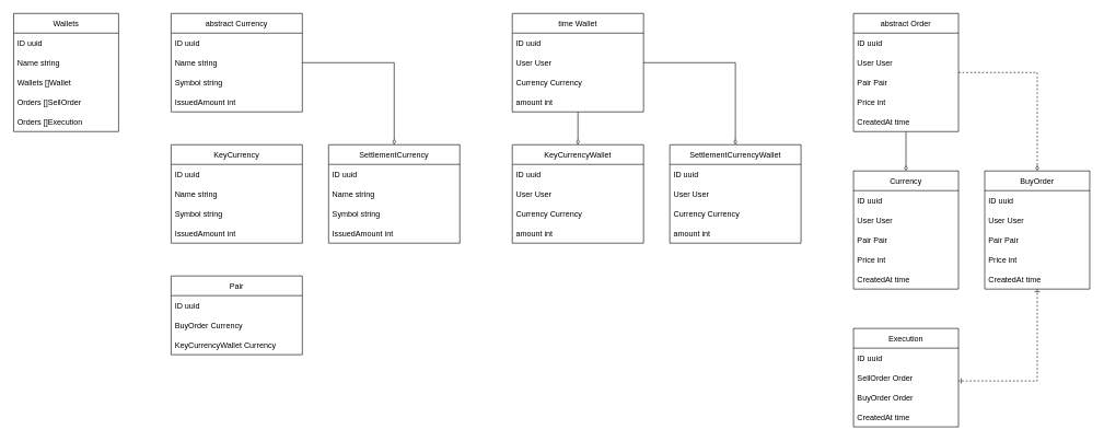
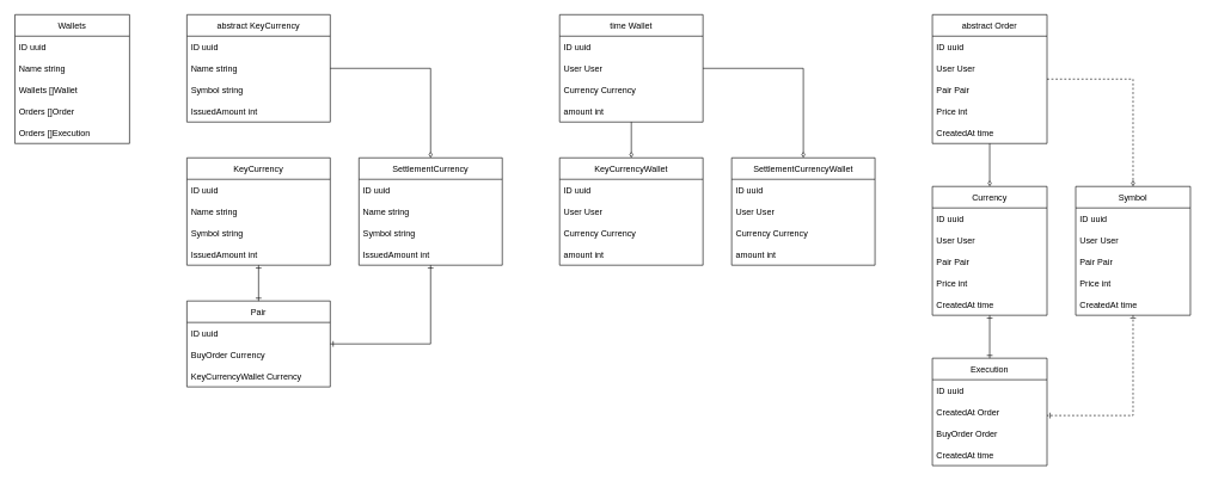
  <mxCell id="0" />
  <mxCell id="1" parent="0" />
  <mxCell id="2" style="edgeStyle=orthogonalEdgeStyle;rounded=0;orthogonalLoop=1;jettySize=auto;html=1;entryX=0.5;entryY=0;entryDx=0;entryDy=0;endArrow=diamondThin;endFill=0;" parent="1" source="4" target="42" edge="1"><mxGeometry relative="1" as="geometry" /></mxCell>
  <mxCell id="3" style="edgeStyle=orthogonalEdgeStyle;rounded=0;orthogonalLoop=1;jettySize=auto;html=1;entryX=0.5;entryY=0;entryDx=0;entryDy=0;endArrow=diamondThin;endFill=0;" parent="1" source="4" target="47" edge="1"><mxGeometry relative="1" as="geometry" /></mxCell>
  <mxCell id="4" value="time Wallet" style="swimlane;fontStyle=0;childLayout=stackLayout;horizontal=1;startSize=30;horizontalStack=0;resizeParent=1;resizeParentMax=0;resizeLast=0;collapsible=1;marginBottom=0;" parent="1" vertex="1"><mxGeometry x="780" y="20" width="200" height="150" as="geometry" /></mxCell>
  <mxCell id="5" value="ID uuid" style="text;strokeColor=none;fillColor=none;align=left;verticalAlign=middle;spacingLeft=4;spacingRight=4;overflow=hidden;points=[[0,0.5],[1,0.5]];portConstraint=eastwest;rotatable=0;" parent="4" vertex="1"><mxGeometry y="30" width="200" height="30" as="geometry" /></mxCell>
  <mxCell id="6" value="User User" style="text;strokeColor=none;fillColor=none;align=left;verticalAlign=middle;spacingLeft=4;spacingRight=4;overflow=hidden;points=[[0,0.5],[1,0.5]];portConstraint=eastwest;rotatable=0;" parent="4" vertex="1"><mxGeometry y="60" width="200" height="30" as="geometry" /></mxCell>
  <mxCell id="7" value="Currency Currency" style="text;strokeColor=none;fillColor=none;align=left;verticalAlign=middle;spacingLeft=4;spacingRight=4;overflow=hidden;points=[[0,0.5],[1,0.5]];portConstraint=eastwest;rotatable=0;" parent="4" vertex="1"><mxGeometry y="90" width="200" height="30" as="geometry" /></mxCell>
  <mxCell id="8" value="amount int" style="text;strokeColor=none;fillColor=none;align=left;verticalAlign=middle;spacingLeft=4;spacingRight=4;overflow=hidden;points=[[0,0.5],[1,0.5]];portConstraint=eastwest;rotatable=0;" parent="4" vertex="1"><mxGeometry y="120" width="200" height="30" as="geometry" /></mxCell>
  <mxCell id="9" value="Wallets" style="swimlane;fontStyle=0;childLayout=stackLayout;horizontal=1;startSize=30;horizontalStack=0;resizeParent=1;resizeParentMax=0;resizeLast=0;collapsible=1;marginBottom=0;" parent="1" vertex="1"><mxGeometry x="20" y="20" width="160" height="180" as="geometry" /></mxCell>
  <mxCell id="10" value="ID uuid" style="text;strokeColor=none;fillColor=none;align=left;verticalAlign=middle;spacingLeft=4;spacingRight=4;overflow=hidden;points=[[0,0.5],[1,0.5]];portConstraint=eastwest;rotatable=0;" parent="9" vertex="1"><mxGeometry y="30" width="160" height="30" as="geometry" /></mxCell>
  <mxCell id="11" value="Name string" style="text;strokeColor=none;fillColor=none;align=left;verticalAlign=middle;spacingLeft=4;spacingRight=4;overflow=hidden;points=[[0,0.5],[1,0.5]];portConstraint=eastwest;rotatable=0;" parent="9" vertex="1"><mxGeometry y="60" width="160" height="30" as="geometry" /></mxCell>
  <mxCell id="12" value="Wallets []Wallet" style="text;strokeColor=none;fillColor=none;align=left;verticalAlign=middle;spacingLeft=4;spacingRight=4;overflow=hidden;points=[[0,0.5],[1,0.5]];portConstraint=eastwest;rotatable=0;" parent="9" vertex="1"><mxGeometry y="90" width="160" height="30" as="geometry" /></mxCell>
- <mxCell id="13" value="Orders []SellOrder" style="text;strokeColor=none;fillColor=none;align=left;verticalAlign=middle;spacingLeft=4;spacingRight=4;overflow=hidden;points=[[0,0.5],[1,0.5]];portConstraint=eastwest;rotatable=0;" parent="9" vertex="1"><mxGeometry y="120" width="160" height="30" as="geometry" /></mxCell>
+ <mxCell id="13" value="Orders []Order" style="text;strokeColor=none;fillColor=none;align=left;verticalAlign=middle;spacingLeft=4;spacingRight=4;overflow=hidden;points=[[0,0.5],[1,0.5]];portConstraint=eastwest;rotatable=0;" parent="9" vertex="1"><mxGeometry y="120" width="160" height="30" as="geometry" /></mxCell>
  <mxCell id="14" value="Orders []Execution" style="text;strokeColor=none;fillColor=none;align=left;verticalAlign=middle;spacingLeft=4;spacingRight=4;overflow=hidden;points=[[0,0.5],[1,0.5]];portConstraint=eastwest;rotatable=0;" parent="9" vertex="1"><mxGeometry y="150" width="160" height="30" as="geometry" /></mxCell>
  <mxCell id="15" value="Pair" style="swimlane;fontStyle=0;childLayout=stackLayout;horizontal=1;startSize=30;horizontalStack=0;resizeParent=1;resizeParentMax=0;resizeLast=0;collapsible=1;marginBottom=0;" parent="1" vertex="1"><mxGeometry y="420" width="200" height="120" as="geometry" x="260" /></mxCell>
  <mxCell id="16" value="ID uuid" style="text;strokeColor=none;fillColor=none;align=left;verticalAlign=middle;spacingLeft=4;spacingRight=4;overflow=hidden;points=[[0,0.5],[1,0.5]];portConstraint=eastwest;rotatable=0;" parent="15" vertex="1"><mxGeometry y="30" width="200" height="30" as="geometry" /></mxCell>
  <mxCell id="17" value="BuyOrder Currency" style="text;strokeColor=none;fillColor=none;align=left;verticalAlign=middle;spacingLeft=4;spacingRight=4;overflow=hidden;points=[[0,0.5],[1,0.5]];portConstraint=eastwest;rotatable=0;" parent="15" vertex="1"><mxGeometry y="60" width="200" height="30" as="geometry" /></mxCell>
  <mxCell id="18" value="KeyCurrencyWallet Currency" style="text;strokeColor=none;fillColor=none;align=left;verticalAlign=middle;spacingLeft=4;spacingRight=4;overflow=hidden;points=[[0,0.5],[1,0.5]];portConstraint=eastwest;rotatable=0;" parent="15" vertex="1"><mxGeometry y="90" width="200" height="30" as="geometry" /></mxCell>
  <mxCell id="19" value="Execution" style="swimlane;fontStyle=0;childLayout=stackLayout;horizontal=1;startSize=30;horizontalStack=0;resizeParent=1;resizeParentMax=0;resizeLast=0;collapsible=1;marginBottom=0;" parent="1" vertex="1"><mxGeometry x="1300" y="500" width="160" height="150" as="geometry" /></mxCell>
  <mxCell id="20" value="ID uuid" style="text;strokeColor=none;fillColor=none;align=left;verticalAlign=middle;spacingLeft=4;spacingRight=4;overflow=hidden;points=[[0,0.5],[1,0.5]];portConstraint=eastwest;rotatable=0;" parent="19" vertex="1"><mxGeometry y="30" width="160" height="30" as="geometry" /></mxCell>
- <mxCell id="21" value="SellOrder Order" style="text;strokeColor=none;fillColor=none;align=left;verticalAlign=middle;spacingLeft=4;spacingRight=4;overflow=hidden;points=[[0,0.5],[1,0.5]];portConstraint=eastwest;rotatable=0;" parent="19" vertex="1"><mxGeometry y="60" width="160" height="30" as="geometry" /></mxCell>
+ <mxCell id="21" value="CreatedAt Order" style="text;strokeColor=none;fillColor=none;align=left;verticalAlign=middle;spacingLeft=4;spacingRight=4;overflow=hidden;points=[[0,0.5],[1,0.5]];portConstraint=eastwest;rotatable=0;" parent="19" vertex="1"><mxGeometry y="60" width="160" height="30" as="geometry" /></mxCell>
  <mxCell id="22" value="BuyOrder Order" style="text;strokeColor=none;fillColor=none;align=left;verticalAlign=middle;spacingLeft=4;spacingRight=4;overflow=hidden;points=[[0,0.5],[1,0.5]];portConstraint=eastwest;rotatable=0;" parent="19" vertex="1"><mxGeometry y="90" width="160" height="30" as="geometry" /></mxCell>
  <mxCell id="23" value="CreatedAt time" style="text;strokeColor=none;fillColor=none;align=left;verticalAlign=middle;spacingLeft=4;spacingRight=4;overflow=hidden;points=[[0,0.5],[1,0.5]];portConstraint=eastwest;rotatable=0;" parent="19" vertex="1"><mxGeometry y="120" width="160" height="30" as="geometry" /></mxCell>
+ <mxCell id="24" style="edgeStyle=orthogonalEdgeStyle;rounded=0;orthogonalLoop=1;jettySize=auto;html=1;startArrow=ERone;startFill=0;endArrow=ERone;endFill=0;" parent="1" source="25" target="15" edge="1"><mxGeometry relative="1" as="geometry" /></mxCell>
  <mxCell id="25" value="KeyCurrency" style="swimlane;fontStyle=0;childLayout=stackLayout;horizontal=1;startSize=30;horizontalStack=0;resizeParent=1;resizeParentMax=0;resizeLast=0;collapsible=1;marginBottom=0;" parent="1" vertex="1"><mxGeometry y="220" width="200" height="150" as="geometry" x="260" /></mxCell>
  <mxCell id="26" value="ID uuid" style="text;strokeColor=none;fillColor=none;align=left;verticalAlign=middle;spacingLeft=4;spacingRight=4;overflow=hidden;points=[[0,0.5],[1,0.5]];portConstraint=eastwest;rotatable=0;" parent="25" vertex="1"><mxGeometry y="30" width="200" height="30" as="geometry" /></mxCell>
  <mxCell id="27" value="Name string" style="text;strokeColor=none;fillColor=none;align=left;verticalAlign=middle;spacingLeft=4;spacingRight=4;overflow=hidden;points=[[0,0.5],[1,0.5]];portConstraint=eastwest;rotatable=0;" parent="25" vertex="1"><mxGeometry y="60" width="200" height="30" as="geometry" /></mxCell>
  <mxCell id="28" value="Symbol string" style="text;strokeColor=none;fillColor=none;align=left;verticalAlign=middle;spacingLeft=4;spacingRight=4;overflow=hidden;points=[[0,0.5],[1,0.5]];portConstraint=eastwest;rotatable=0;" vertex="1" parent="25"><mxGeometry y="90" width="200" height="30" as="geometry" /></mxCell>
  <mxCell id="29" value="IssuedAmount int" style="text;strokeColor=none;fillColor=none;align=left;verticalAlign=middle;spacingLeft=4;spacingRight=4;overflow=hidden;points=[[0,0.5],[1,0.5]];portConstraint=eastwest;rotatable=0;" parent="25" vertex="1"><mxGeometry y="120" width="200" height="30" as="geometry" /></mxCell>
+ <mxCell id="30" style="edgeStyle=orthogonalEdgeStyle;rounded=0;orthogonalLoop=1;jettySize=auto;html=1;startArrow=ERone;startFill=0;endArrow=ERone;endFill=0;" parent="1" source="31" target="15" edge="1"><mxGeometry relative="1" as="geometry"><Array as="points"><mxPoint x="600" y="480" /></Array></mxGeometry></mxCell>
  <mxCell id="31" value="SettlementCurrency" style="swimlane;fontStyle=0;childLayout=stackLayout;horizontal=1;startSize=30;horizontalStack=0;resizeParent=1;resizeParentMax=0;resizeLast=0;collapsible=1;marginBottom=0;" parent="1" vertex="1"><mxGeometry x="500" y="220" width="200" height="150" as="geometry" /></mxCell>
  <mxCell id="32" value="ID uuid" style="text;strokeColor=none;fillColor=none;align=left;verticalAlign=middle;spacingLeft=4;spacingRight=4;overflow=hidden;points=[[0,0.5],[1,0.5]];portConstraint=eastwest;rotatable=0;" parent="31" vertex="1"><mxGeometry y="30" width="200" height="30" as="geometry" /></mxCell>
  <mxCell id="33" value="Name string" style="text;strokeColor=none;fillColor=none;align=left;verticalAlign=middle;spacingLeft=4;spacingRight=4;overflow=hidden;points=[[0,0.5],[1,0.5]];portConstraint=eastwest;rotatable=0;" parent="31" vertex="1"><mxGeometry y="60" width="200" height="30" as="geometry" /></mxCell>
  <mxCell id="34" value="Symbol string" style="text;strokeColor=none;fillColor=none;align=left;verticalAlign=middle;spacingLeft=4;spacingRight=4;overflow=hidden;points=[[0,0.5],[1,0.5]];portConstraint=eastwest;rotatable=0;" vertex="1" parent="31"><mxGeometry y="90" width="200" height="30" as="geometry" /></mxCell>
  <mxCell id="35" value="IssuedAmount int" style="text;strokeColor=none;fillColor=none;align=left;verticalAlign=middle;spacingLeft=4;spacingRight=4;overflow=hidden;points=[[0,0.5],[1,0.5]];portConstraint=eastwest;rotatable=0;" parent="31" vertex="1"><mxGeometry y="120" width="200" height="30" as="geometry" /></mxCell>
  <mxCell id="36" style="edgeStyle=orthogonalEdgeStyle;rounded=0;orthogonalLoop=1;jettySize=auto;html=1;entryX=0.5;entryY=0;entryDx=0;entryDy=0;endArrow=diamondThin;endFill=0;" parent="1" source="37" target="31" edge="1"><mxGeometry relative="1" as="geometry" /></mxCell>
- <mxCell id="37" value="abstract Currency" style="swimlane;fontStyle=0;childLayout=stackLayout;horizontal=1;startSize=30;horizontalStack=0;resizeParent=1;resizeParentMax=0;resizeLast=0;collapsible=1;marginBottom=0;" parent="1" vertex="1"><mxGeometry y="20" width="200" height="150" as="geometry" x="260" /></mxCell>
+ <mxCell id="37" value="abstract KeyCurrency" style="swimlane;fontStyle=0;childLayout=stackLayout;horizontal=1;startSize=30;horizontalStack=0;resizeParent=1;resizeParentMax=0;resizeLast=0;collapsible=1;marginBottom=0;" parent="1" vertex="1"><mxGeometry y="20" width="200" height="150" as="geometry" x="260" /></mxCell>
  <mxCell id="38" value="ID uuid" style="text;strokeColor=none;fillColor=none;align=left;verticalAlign=middle;spacingLeft=4;spacingRight=4;overflow=hidden;points=[[0,0.5],[1,0.5]];portConstraint=eastwest;rotatable=0;" parent="37" vertex="1"><mxGeometry y="30" width="200" height="30" as="geometry" /></mxCell>
  <mxCell id="39" value="Name string" style="text;strokeColor=none;fillColor=none;align=left;verticalAlign=middle;spacingLeft=4;spacingRight=4;overflow=hidden;points=[[0,0.5],[1,0.5]];portConstraint=eastwest;rotatable=0;" parent="37" vertex="1"><mxGeometry y="60" width="200" height="30" as="geometry" /></mxCell>
  <mxCell id="40" value="Symbol string" style="text;strokeColor=none;fillColor=none;align=left;verticalAlign=middle;spacingLeft=4;spacingRight=4;overflow=hidden;points=[[0,0.5],[1,0.5]];portConstraint=eastwest;rotatable=0;" vertex="1" parent="37"><mxGeometry y="90" width="200" height="30" as="geometry" /></mxCell>
  <mxCell id="41" value="IssuedAmount int" style="text;strokeColor=none;fillColor=none;align=left;verticalAlign=middle;spacingLeft=4;spacingRight=4;overflow=hidden;points=[[0,0.5],[1,0.5]];portConstraint=eastwest;rotatable=0;" parent="37" vertex="1"><mxGeometry y="120" width="200" height="30" as="geometry" /></mxCell>
  <mxCell id="42" value="KeyCurrencyWallet" style="swimlane;fontStyle=0;childLayout=stackLayout;horizontal=1;startSize=30;horizontalStack=0;resizeParent=1;resizeParentMax=0;resizeLast=0;collapsible=1;marginBottom=0;" parent="1" vertex="1"><mxGeometry x="780" y="220" width="200" height="150" as="geometry" /></mxCell>
  <mxCell id="43" value="ID uuid" style="text;strokeColor=none;fillColor=none;align=left;verticalAlign=middle;spacingLeft=4;spacingRight=4;overflow=hidden;points=[[0,0.5],[1,0.5]];portConstraint=eastwest;rotatable=0;" parent="42" vertex="1"><mxGeometry y="30" width="200" height="30" as="geometry" /></mxCell>
  <mxCell id="44" value="User User" style="text;strokeColor=none;fillColor=none;align=left;verticalAlign=middle;spacingLeft=4;spacingRight=4;overflow=hidden;points=[[0,0.5],[1,0.5]];portConstraint=eastwest;rotatable=0;" parent="42" vertex="1"><mxGeometry y="60" width="200" height="30" as="geometry" /></mxCell>
  <mxCell id="45" value="Currency Currency" style="text;strokeColor=none;fillColor=none;align=left;verticalAlign=middle;spacingLeft=4;spacingRight=4;overflow=hidden;points=[[0,0.5],[1,0.5]];portConstraint=eastwest;rotatable=0;" parent="42" vertex="1"><mxGeometry y="90" width="200" height="30" as="geometry" /></mxCell>
  <mxCell id="46" value="amount int" style="text;strokeColor=none;fillColor=none;align=left;verticalAlign=middle;spacingLeft=4;spacingRight=4;overflow=hidden;points=[[0,0.5],[1,0.5]];portConstraint=eastwest;rotatable=0;" parent="42" vertex="1"><mxGeometry y="120" width="200" height="30" as="geometry" /></mxCell>
  <mxCell id="47" value="SettlementCurrencyWallet" style="swimlane;fontStyle=0;childLayout=stackLayout;horizontal=1;startSize=30;horizontalStack=0;resizeParent=1;resizeParentMax=0;resizeLast=0;collapsible=1;marginBottom=0;" parent="1" vertex="1"><mxGeometry x="1020" y="220" width="200" height="150" as="geometry" /></mxCell>
  <mxCell id="48" value="ID uuid" style="text;strokeColor=none;fillColor=none;align=left;verticalAlign=middle;spacingLeft=4;spacingRight=4;overflow=hidden;points=[[0,0.5],[1,0.5]];portConstraint=eastwest;rotatable=0;" parent="47" vertex="1"><mxGeometry y="30" width="200" height="30" as="geometry" /></mxCell>
  <mxCell id="49" value="User User" style="text;strokeColor=none;fillColor=none;align=left;verticalAlign=middle;spacingLeft=4;spacingRight=4;overflow=hidden;points=[[0,0.5],[1,0.5]];portConstraint=eastwest;rotatable=0;" parent="47" vertex="1"><mxGeometry y="60" width="200" height="30" as="geometry" /></mxCell>
  <mxCell id="50" value="Currency Currency" style="text;strokeColor=none;fillColor=none;align=left;verticalAlign=middle;spacingLeft=4;spacingRight=4;overflow=hidden;points=[[0,0.5],[1,0.5]];portConstraint=eastwest;rotatable=0;" parent="47" vertex="1"><mxGeometry y="90" width="200" height="30" as="geometry" /></mxCell>
  <mxCell id="51" value="amount int" style="text;strokeColor=none;fillColor=none;align=left;verticalAlign=middle;spacingLeft=4;spacingRight=4;overflow=hidden;points=[[0,0.5],[1,0.5]];portConstraint=eastwest;rotatable=0;" parent="47" vertex="1"><mxGeometry y="120" width="200" height="30" as="geometry" /></mxCell>
  <mxCell id="52" style="edgeStyle=orthogonalEdgeStyle;rounded=0;orthogonalLoop=1;jettySize=auto;html=1;entryX=0.5;entryY=0;entryDx=0;entryDy=0;endArrow=diamondThin;endFill=0;" parent="1" source="54" target="61" edge="1"><mxGeometry relative="1" as="geometry" /></mxCell>
  <mxCell id="53" style="edgeStyle=orthogonalEdgeStyle;rounded=0;orthogonalLoop=1;jettySize=auto;html=1;entryX=0.5;entryY=0;entryDx=0;entryDy=0;endArrow=diamondThin;endFill=0;dashed=1;" parent="1" source="54" target="68" edge="1"><mxGeometry relative="1" as="geometry" /></mxCell>
  <mxCell id="54" value="abstract Order" style="swimlane;fontStyle=0;childLayout=stackLayout;horizontal=1;startSize=30;horizontalStack=0;resizeParent=1;resizeParentMax=0;resizeLast=0;collapsible=1;marginBottom=0;" parent="1" vertex="1"><mxGeometry x="1300" y="20" width="160" height="180" as="geometry" /></mxCell>
  <mxCell id="55" value="ID uuid" style="text;strokeColor=none;fillColor=none;align=left;verticalAlign=middle;spacingLeft=4;spacingRight=4;overflow=hidden;points=[[0,0.5],[1,0.5]];portConstraint=eastwest;rotatable=0;" parent="54" vertex="1"><mxGeometry y="30" width="160" height="30" as="geometry" /></mxCell>
  <mxCell id="56" value="User User" style="text;strokeColor=none;fillColor=none;align=left;verticalAlign=middle;spacingLeft=4;spacingRight=4;overflow=hidden;points=[[0,0.5],[1,0.5]];portConstraint=eastwest;rotatable=0;" parent="54" vertex="1"><mxGeometry y="60" width="160" height="30" as="geometry" /></mxCell>
  <mxCell id="57" value="Pair Pair" style="text;strokeColor=none;fillColor=none;align=left;verticalAlign=middle;spacingLeft=4;spacingRight=4;overflow=hidden;points=[[0,0.5],[1,0.5]];portConstraint=eastwest;rotatable=0;" parent="54" vertex="1"><mxGeometry y="90" width="160" height="30" as="geometry" /></mxCell>
  <mxCell id="58" value="Price int" style="text;strokeColor=none;fillColor=none;align=left;verticalAlign=middle;spacingLeft=4;spacingRight=4;overflow=hidden;points=[[0,0.5],[1,0.5]];portConstraint=eastwest;rotatable=0;" parent="54" vertex="1"><mxGeometry y="120" width="160" height="30" as="geometry" /></mxCell>
  <mxCell id="59" value="CreatedAt time" style="text;strokeColor=none;fillColor=none;align=left;verticalAlign=middle;spacingLeft=4;spacingRight=4;overflow=hidden;points=[[0,0.5],[1,0.5]];portConstraint=eastwest;rotatable=0;" parent="54" vertex="1"><mxGeometry y="150" width="160" height="30" as="geometry" /></mxCell>
+ <mxCell id="60" style="edgeStyle=orthogonalEdgeStyle;rounded=0;orthogonalLoop=1;jettySize=auto;html=1;entryX=0.5;entryY=0;entryDx=0;entryDy=0;startArrow=ERone;startFill=0;endArrow=ERone;endFill=0;" parent="1" source="61" target="19" edge="1"><mxGeometry relative="1" as="geometry" /></mxCell>
  <mxCell id="61" value="Currency" style="swimlane;fontStyle=0;childLayout=stackLayout;horizontal=1;startSize=30;horizontalStack=0;resizeParent=1;resizeParentMax=0;resizeLast=0;collapsible=1;marginBottom=0;" parent="1" vertex="1"><mxGeometry x="1300" y="260" width="160" height="180" as="geometry" /></mxCell>
  <mxCell id="62" value="ID uuid" style="text;strokeColor=none;fillColor=none;align=left;verticalAlign=middle;spacingLeft=4;spacingRight=4;overflow=hidden;points=[[0,0.5],[1,0.5]];portConstraint=eastwest;rotatable=0;" parent="61" vertex="1"><mxGeometry y="30" width="160" height="30" as="geometry" /></mxCell>
  <mxCell id="63" value="User User" style="text;strokeColor=none;fillColor=none;align=left;verticalAlign=middle;spacingLeft=4;spacingRight=4;overflow=hidden;points=[[0,0.5],[1,0.5]];portConstraint=eastwest;rotatable=0;" parent="61" vertex="1"><mxGeometry y="60" width="160" height="30" as="geometry" /></mxCell>
  <mxCell id="64" value="Pair Pair" style="text;strokeColor=none;fillColor=none;align=left;verticalAlign=middle;spacingLeft=4;spacingRight=4;overflow=hidden;points=[[0,0.5],[1,0.5]];portConstraint=eastwest;rotatable=0;" parent="61" vertex="1"><mxGeometry y="90" width="160" height="30" as="geometry" /></mxCell>
  <mxCell id="65" value="Price int" style="text;strokeColor=none;fillColor=none;align=left;verticalAlign=middle;spacingLeft=4;spacingRight=4;overflow=hidden;points=[[0,0.5],[1,0.5]];portConstraint=eastwest;rotatable=0;" parent="61" vertex="1"><mxGeometry y="120" width="160" height="30" as="geometry" /></mxCell>
  <mxCell id="66" value="CreatedAt time" style="text;strokeColor=none;fillColor=none;align=left;verticalAlign=middle;spacingLeft=4;spacingRight=4;overflow=hidden;points=[[0,0.5],[1,0.5]];portConstraint=eastwest;rotatable=0;" parent="61" vertex="1"><mxGeometry y="150" width="160" height="30" as="geometry" /></mxCell>
  <mxCell id="67" style="edgeStyle=orthogonalEdgeStyle;rounded=0;orthogonalLoop=1;jettySize=auto;html=1;endArrow=ERone;endFill=0;startArrow=ERone;startFill=0;dashed=1;" parent="1" source="68" target="19" edge="1"><mxGeometry relative="1" as="geometry"><Array as="points"><mxPoint x="1580" y="580" /></Array></mxGeometry></mxCell>
- <mxCell id="68" value="BuyOrder" style="swimlane;fontStyle=0;childLayout=stackLayout;horizontal=1;startSize=30;horizontalStack=0;resizeParent=1;resizeParentMax=0;resizeLast=0;collapsible=1;marginBottom=0;" parent="1" vertex="1"><mxGeometry x="1500" y="260" width="160" height="180" as="geometry" /></mxCell>
+ <mxCell id="68" value="Symbol" style="swimlane;fontStyle=0;childLayout=stackLayout;horizontal=1;startSize=30;horizontalStack=0;resizeParent=1;resizeParentMax=0;resizeLast=0;collapsible=1;marginBottom=0;" parent="1" vertex="1"><mxGeometry x="1500" y="260" width="160" height="180" as="geometry" /></mxCell>
  <mxCell id="69" value="ID uuid" style="text;strokeColor=none;fillColor=none;align=left;verticalAlign=middle;spacingLeft=4;spacingRight=4;overflow=hidden;points=[[0,0.5],[1,0.5]];portConstraint=eastwest;rotatable=0;" parent="68" vertex="1"><mxGeometry y="30" width="160" height="30" as="geometry" /></mxCell>
  <mxCell id="70" value="User User" style="text;strokeColor=none;fillColor=none;align=left;verticalAlign=middle;spacingLeft=4;spacingRight=4;overflow=hidden;points=[[0,0.5],[1,0.5]];portConstraint=eastwest;rotatable=0;" parent="68" vertex="1"><mxGeometry y="60" width="160" height="30" as="geometry" /></mxCell>
  <mxCell id="71" value="Pair Pair" style="text;strokeColor=none;fillColor=none;align=left;verticalAlign=middle;spacingLeft=4;spacingRight=4;overflow=hidden;points=[[0,0.5],[1,0.5]];portConstraint=eastwest;rotatable=0;" parent="68" vertex="1"><mxGeometry y="90" width="160" height="30" as="geometry" /></mxCell>
  <mxCell id="72" value="Price int" style="text;strokeColor=none;fillColor=none;align=left;verticalAlign=middle;spacingLeft=4;spacingRight=4;overflow=hidden;points=[[0,0.5],[1,0.5]];portConstraint=eastwest;rotatable=0;" parent="68" vertex="1"><mxGeometry y="120" width="160" height="30" as="geometry" /></mxCell>
  <mxCell id="73" value="CreatedAt time" style="text;strokeColor=none;fillColor=none;align=left;verticalAlign=middle;spacingLeft=4;spacingRight=4;overflow=hidden;points=[[0,0.5],[1,0.5]];portConstraint=eastwest;rotatable=0;" parent="68" vertex="1"><mxGeometry y="150" width="160" height="30" as="geometry" /></mxCell>
